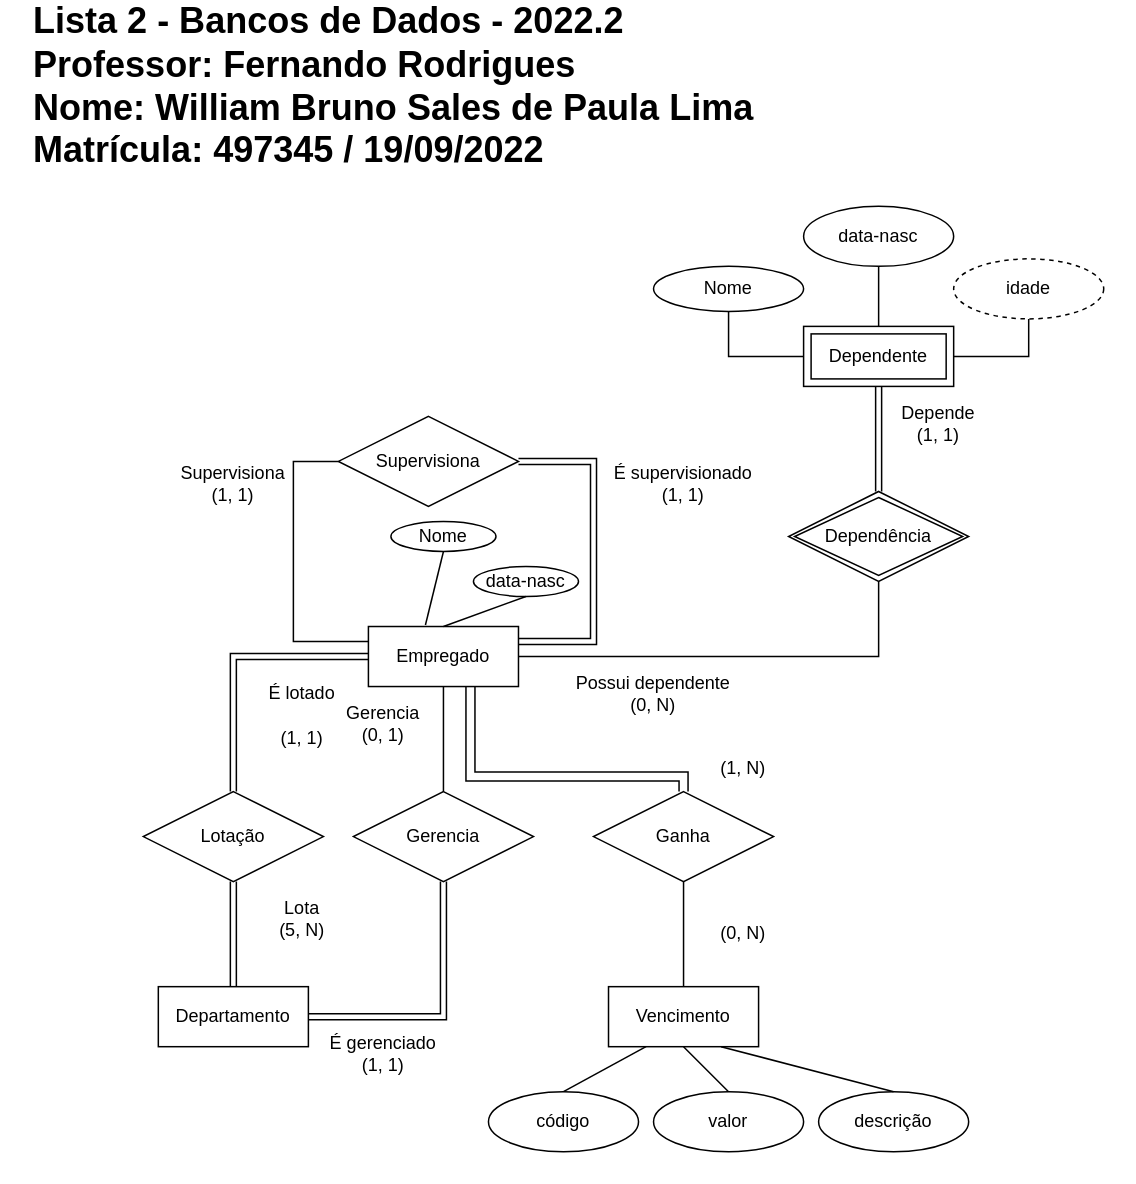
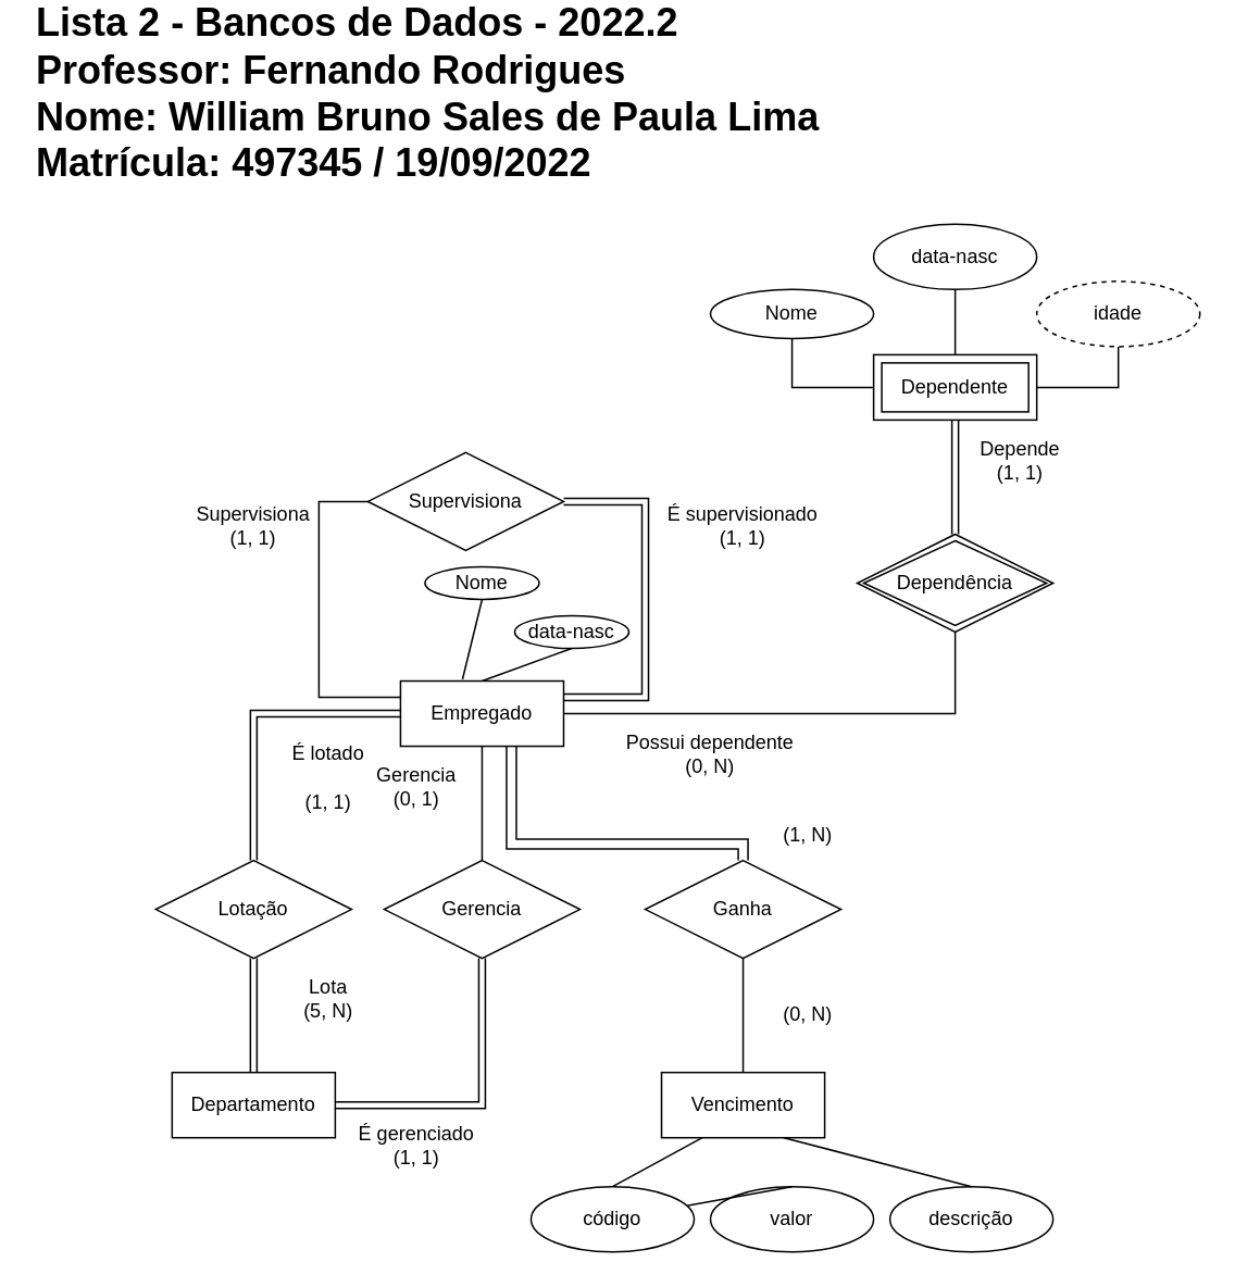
  <mxCell id="0" />
  <mxCell id="1" parent="0" />
  <mxCell id="2" value="" style="shape=link;html=1;rounded=0;entryX=0;entryY=0.5;entryDx=0;entryDy=0;exitX=0.5;exitY=0;exitDx=0;exitDy=0;" edge="1" parent="1" source="3" target="4"><mxGeometry width="100" relative="1" as="geometry"><mxPoint x="155" y="510" as="sourcePoint" /><mxPoint x="269" y="420" as="targetPoint" /><Array as="points"><mxPoint x="155" y="420" /></Array></mxGeometry></mxCell>
  <mxCell id="3" value="Lotação" style="shape=rhombus;perimeter=rhombusPerimeter;whiteSpace=wrap;html=1;align=center;" vertex="1" parent="1"><mxGeometry x="95" y="510" width="120" height="60" as="geometry" /></mxCell>
  <mxCell id="4" value="Empregado" style="whiteSpace=wrap;html=1;align=center;" vertex="1" parent="1"><mxGeometry x="245" y="400" width="100" height="40" as="geometry" /></mxCell>
  <mxCell id="5" value="Departamento" style="whiteSpace=wrap;html=1;align=center;" vertex="1" parent="1"><mxGeometry x="105" y="640" width="100" height="40" as="geometry" /></mxCell>
  <mxCell id="6" value="" style="shape=link;html=1;rounded=0;exitX=0.5;exitY=1;exitDx=0;exitDy=0;entryX=0.5;entryY=0;entryDx=0;entryDy=0;" edge="1" parent="1" source="3" target="5"><mxGeometry width="100" relative="1" as="geometry"><mxPoint x="435" y="510" as="sourcePoint" /><mxPoint x="535" y="510" as="targetPoint" /></mxGeometry></mxCell>
  <mxCell id="7" value="Gerencia" style="shape=rhombus;perimeter=rhombusPerimeter;whiteSpace=wrap;html=1;align=center;" vertex="1" parent="1"><mxGeometry x="235" y="510" width="120" height="60" as="geometry" /></mxCell>
  <mxCell id="8" value="" style="endArrow=none;html=1;rounded=0;exitX=0.5;exitY=1;exitDx=0;exitDy=0;entryX=0.5;entryY=0;entryDx=0;entryDy=0;" edge="1" parent="1" source="4" target="7"><mxGeometry relative="1" as="geometry"><mxPoint x="375" y="580" as="sourcePoint" /><mxPoint x="535" y="580" as="targetPoint" /></mxGeometry></mxCell>
  <mxCell id="9" value="" style="shape=link;html=1;rounded=0;exitX=1;exitY=0.5;exitDx=0;exitDy=0;entryX=0.5;entryY=1;entryDx=0;entryDy=0;" edge="1" parent="1" source="5" target="7"><mxGeometry width="100" relative="1" as="geometry"><mxPoint x="405" y="580" as="sourcePoint" /><mxPoint x="505" y="580" as="targetPoint" /><Array as="points"><mxPoint x="295" y="660" /></Array></mxGeometry></mxCell>
  <mxCell id="10" value="É lotado" style="text;html=1;strokeColor=none;fillColor=none;align=center;verticalAlign=middle;whiteSpace=wrap;rounded=0;" vertex="1" parent="1"><mxGeometry x="171" y="430" width="60" height="30" as="geometry" /></mxCell>
  <mxCell id="11" value="(1, 1)" style="text;html=1;strokeColor=none;fillColor=none;align=center;verticalAlign=middle;whiteSpace=wrap;rounded=0;" vertex="1" parent="1"><mxGeometry x="171" y="460" width="60" height="30" as="geometry" /></mxCell>
  <mxCell id="12" value="Lota&lt;br&gt;(5, N)" style="text;html=1;strokeColor=none;fillColor=none;align=center;verticalAlign=middle;whiteSpace=wrap;rounded=0;" vertex="1" parent="1"><mxGeometry x="171" y="580" width="60" height="30" as="geometry" /></mxCell>
  <mxCell id="13" value="É gerenciado&lt;br&gt;(1, 1)" style="text;html=1;strokeColor=none;fillColor=none;align=center;verticalAlign=middle;whiteSpace=wrap;rounded=0;" vertex="1" parent="1"><mxGeometry x="215" y="670" width="80" height="30" as="geometry" /></mxCell>
  <mxCell id="14" value="Gerencia&lt;br&gt;(0, 1)" style="text;html=1;strokeColor=none;fillColor=none;align=center;verticalAlign=middle;whiteSpace=wrap;rounded=0;" vertex="1" parent="1"><mxGeometry x="225" y="450" width="60" height="30" as="geometry" /></mxCell>
  <mxCell id="15" value="Supervisiona" style="shape=rhombus;perimeter=rhombusPerimeter;whiteSpace=wrap;html=1;align=center;" vertex="1" parent="1"><mxGeometry x="225" y="260" width="120" height="60" as="geometry" /></mxCell>
  <mxCell id="16" value="" style="endArrow=none;html=1;rounded=0;entryX=0;entryY=0.25;entryDx=0;entryDy=0;exitX=0;exitY=0.5;exitDx=0;exitDy=0;" edge="1" parent="1" source="15" target="4"><mxGeometry relative="1" as="geometry"><mxPoint x="345" y="340" as="sourcePoint" /><mxPoint x="505" y="340" as="targetPoint" /><Array as="points"><mxPoint x="195" y="290" /><mxPoint x="195" y="410" /></Array></mxGeometry></mxCell>
  <mxCell id="17" value="É supervisionado&lt;br&gt;(1, 1)" style="text;html=1;strokeColor=none;fillColor=none;align=center;verticalAlign=middle;whiteSpace=wrap;rounded=0;" vertex="1" parent="1"><mxGeometry x="405" y="290" width="100" height="30" as="geometry" /></mxCell>
  <mxCell id="18" value="Supervisiona&lt;br&gt;(1, 1)" style="text;html=1;strokeColor=none;fillColor=none;align=center;verticalAlign=middle;whiteSpace=wrap;rounded=0;" vertex="1" parent="1"><mxGeometry x="115" y="290" width="80" height="30" as="geometry" /></mxCell>
  <mxCell id="19" value="" style="shape=link;html=1;rounded=0;exitX=1;exitY=0.25;exitDx=0;exitDy=0;entryX=1;entryY=0.5;entryDx=0;entryDy=0;" edge="1" parent="1" source="4" target="15"><mxGeometry width="100" relative="1" as="geometry"><mxPoint x="375" y="320" as="sourcePoint" /><mxPoint x="475" y="320" as="targetPoint" /><Array as="points"><mxPoint x="395" y="410" /><mxPoint x="395" y="340" /><mxPoint x="395" y="290" /></Array></mxGeometry></mxCell>
  <mxCell id="20" value="Nome" style="ellipse;whiteSpace=wrap;html=1;align=center;" vertex="1" parent="1"><mxGeometry x="260" y="330" width="70" height="20" as="geometry" /></mxCell>
  <mxCell id="21" value="data-nasc" style="ellipse;whiteSpace=wrap;html=1;align=center;" vertex="1" parent="1"><mxGeometry x="315" y="360" width="70" height="20" as="geometry" /></mxCell>
  <mxCell id="22" value="" style="endArrow=none;html=1;rounded=0;exitX=0.5;exitY=1;exitDx=0;exitDy=0;entryX=0.5;entryY=0;entryDx=0;entryDy=0;" edge="1" parent="1" source="21" target="4"><mxGeometry relative="1" as="geometry"><mxPoint x="345" y="520" as="sourcePoint" /><mxPoint x="505" y="520" as="targetPoint" /></mxGeometry></mxCell>
  <mxCell id="23" value="" style="endArrow=none;html=1;rounded=0;exitX=0.5;exitY=1;exitDx=0;exitDy=0;entryX=0.38;entryY=-0.025;entryDx=0;entryDy=0;entryPerimeter=0;" edge="1" parent="1" source="20" target="4"><mxGeometry relative="1" as="geometry"><mxPoint x="345" y="520" as="sourcePoint" /><mxPoint x="505" y="520" as="targetPoint" /></mxGeometry></mxCell>
  <mxCell id="24" value="Dependência" style="shape=rhombus;double=1;perimeter=rhombusPerimeter;whiteSpace=wrap;html=1;align=center;" vertex="1" parent="1"><mxGeometry x="525" y="310" width="120" height="60" as="geometry" /></mxCell>
  <mxCell id="25" value="" style="endArrow=none;html=1;rounded=0;entryX=0.5;entryY=1;entryDx=0;entryDy=0;" edge="1" parent="1" target="24"><mxGeometry relative="1" as="geometry"><mxPoint x="345" y="420" as="sourcePoint" /><mxPoint x="505" y="420" as="targetPoint" /><Array as="points"><mxPoint x="585" y="420" /></Array></mxGeometry></mxCell>
  <mxCell id="26" value="Dependente" style="shape=ext;margin=3;double=1;whiteSpace=wrap;html=1;align=center;" vertex="1" parent="1"><mxGeometry x="535" y="200" width="100" height="40" as="geometry" /></mxCell>
  <mxCell id="27" value="" style="shape=link;html=1;rounded=0;entryX=0.5;entryY=1;entryDx=0;entryDy=0;exitX=0.5;exitY=0;exitDx=0;exitDy=0;" edge="1" parent="1" source="24" target="26"><mxGeometry width="100" relative="1" as="geometry"><mxPoint x="375" y="320" as="sourcePoint" /><mxPoint x="475" y="320" as="targetPoint" /></mxGeometry></mxCell>
  <mxCell id="28" value="Possui dependente&lt;br&gt;(0, N)" style="text;html=1;strokeColor=none;fillColor=none;align=center;verticalAlign=middle;whiteSpace=wrap;rounded=0;" vertex="1" parent="1"><mxGeometry x="375" y="430" width="120" height="30" as="geometry" /></mxCell>
  <mxCell id="29" value="Depende&lt;br&gt;(1, 1)" style="text;html=1;strokeColor=none;fillColor=none;align=center;verticalAlign=middle;whiteSpace=wrap;rounded=0;" vertex="1" parent="1"><mxGeometry x="595" y="250" width="60" height="30" as="geometry" /></mxCell>
  <mxCell id="30" value="Nome" style="ellipse;whiteSpace=wrap;html=1;align=center;" vertex="1" parent="1"><mxGeometry x="435" y="160" width="100" height="30" as="geometry" /></mxCell>
  <mxCell id="31" value="data-nasc" style="ellipse;whiteSpace=wrap;html=1;align=center;" vertex="1" parent="1"><mxGeometry x="535" y="120" width="100" height="40" as="geometry" /></mxCell>
  <mxCell id="32" value="idade" style="ellipse;whiteSpace=wrap;html=1;align=center;dashed=1;" vertex="1" parent="1"><mxGeometry x="635" y="155" width="100" height="40" as="geometry" /></mxCell>
  <mxCell id="33" value="" style="endArrow=none;html=1;rounded=0;entryX=0;entryY=0.5;entryDx=0;entryDy=0;exitX=0.5;exitY=1;exitDx=0;exitDy=0;" edge="1" parent="1" source="30" target="26"><mxGeometry relative="1" as="geometry"><mxPoint x="475" y="180" as="sourcePoint" /><mxPoint x="505" y="100" as="targetPoint" /><Array as="points"><mxPoint x="485" y="220" /></Array></mxGeometry></mxCell>
  <mxCell id="34" value="" style="endArrow=none;html=1;rounded=0;entryX=0.5;entryY=0;entryDx=0;entryDy=0;exitX=0.5;exitY=1;exitDx=0;exitDy=0;" edge="1" parent="1" source="31" target="26"><mxGeometry relative="1" as="geometry"><mxPoint x="345" y="100" as="sourcePoint" /><mxPoint x="505" y="100" as="targetPoint" /></mxGeometry></mxCell>
  <mxCell id="35" value="" style="endArrow=none;html=1;rounded=0;exitX=1;exitY=0.5;exitDx=0;exitDy=0;entryX=0.5;entryY=1;entryDx=0;entryDy=0;" edge="1" parent="1" source="26" target="32"><mxGeometry relative="1" as="geometry"><mxPoint x="345" y="100" as="sourcePoint" /><mxPoint x="505" y="100" as="targetPoint" /><Array as="points"><mxPoint x="685" y="220" /></Array></mxGeometry></mxCell>
  <mxCell id="36" value="Ganha" style="shape=rhombus;perimeter=rhombusPerimeter;whiteSpace=wrap;html=1;align=center;" vertex="1" parent="1"><mxGeometry x="395" y="510" width="120" height="60" as="geometry" /></mxCell>
  <mxCell id="37" value="" style="shape=link;html=1;rounded=0;exitX=0.68;exitY=1;exitDx=0;exitDy=0;exitPerimeter=0;width=6;entryX=0.5;entryY=0;entryDx=0;entryDy=0;" edge="1" parent="1" source="4" target="36"><mxGeometry width="100" relative="1" as="geometry"><mxPoint x="375" y="500" as="sourcePoint" /><mxPoint x="425" y="530" as="targetPoint" /><Array as="points"><mxPoint x="313" y="500" /><mxPoint x="455" y="500" /></Array></mxGeometry></mxCell>
  <mxCell id="38" value="Vencimento" style="whiteSpace=wrap;html=1;align=center;" vertex="1" parent="1"><mxGeometry x="405" y="640" width="100" height="40" as="geometry" /></mxCell>
  <mxCell id="39" value="código" style="ellipse;whiteSpace=wrap;html=1;align=center;" vertex="1" parent="1"><mxGeometry x="325" y="710" width="100" height="40" as="geometry" /></mxCell>
  <mxCell id="40" value="valor" style="ellipse;whiteSpace=wrap;html=1;align=center;" vertex="1" parent="1"><mxGeometry x="435" y="710" width="100" height="40" as="geometry" /></mxCell>
  <mxCell id="41" value="descrição" style="ellipse;whiteSpace=wrap;html=1;align=center;" vertex="1" parent="1"><mxGeometry x="545" y="710" width="100" height="40" as="geometry" /></mxCell>
  <mxCell id="42" value="" style="endArrow=none;html=1;rounded=0;exitX=0.5;exitY=0;exitDx=0;exitDy=0;entryX=0.25;entryY=1;entryDx=0;entryDy=0;" edge="1" parent="1" source="39" target="38"><mxGeometry relative="1" as="geometry"><mxPoint x="345" y="500" as="sourcePoint" /><mxPoint x="505" y="500" as="targetPoint" /></mxGeometry></mxCell>
- <mxCell id="43" value="" style="endArrow=none;html=1;rounded=0;exitX=0.5;exitY=0;exitDx=0;exitDy=0;entryX=0.5;entryY=1;entryDx=0;entryDy=0;" edge="1" parent="1" source="40" target="38"><mxGeometry relative="1" as="geometry"><mxPoint x="345" y="500" as="sourcePoint" /><mxPoint x="505" y="500" as="targetPoint" /></mxGeometry></mxCell>
+ <mxCell id="43" value="" style="endArrow=none;html=1;rounded=0;exitX=0.5;exitY=0;exitDx=0;exitDy=0;" edge="1" parent="1" source="40" target="39"><mxGeometry relative="1" as="geometry"><mxPoint x="345" y="500" as="sourcePoint" /><mxPoint x="505" y="500" as="targetPoint" /></mxGeometry></mxCell>
  <mxCell id="44" value="" style="endArrow=none;html=1;rounded=0;exitX=0.5;exitY=0;exitDx=0;exitDy=0;entryX=0.75;entryY=1;entryDx=0;entryDy=0;" edge="1" parent="1" source="41" target="38"><mxGeometry relative="1" as="geometry"><mxPoint x="345" y="500" as="sourcePoint" /><mxPoint x="505" y="500" as="targetPoint" /></mxGeometry></mxCell>
  <mxCell id="45" value="" style="endArrow=none;html=1;rounded=0;exitX=0.5;exitY=0;exitDx=0;exitDy=0;entryX=0.5;entryY=1;entryDx=0;entryDy=0;" edge="1" parent="1" source="38" target="36"><mxGeometry relative="1" as="geometry"><mxPoint x="345" y="500" as="sourcePoint" /><mxPoint x="505" y="500" as="targetPoint" /></mxGeometry></mxCell>
  <mxCell id="46" value="(1, N)" style="text;html=1;strokeColor=none;fillColor=none;align=center;verticalAlign=middle;whiteSpace=wrap;rounded=0;" vertex="1" parent="1"><mxGeometry x="465" y="480" width="60" height="30" as="geometry" /></mxCell>
  <mxCell id="47" value="(0, N)" style="text;html=1;strokeColor=none;fillColor=none;align=center;verticalAlign=middle;whiteSpace=wrap;rounded=0;" vertex="1" parent="1"><mxGeometry x="465" y="590" width="60" height="30" as="geometry" /></mxCell>
  <mxCell id="48" value="&lt;div style=&quot;&quot;&gt;&lt;span style=&quot;background-color: initial;&quot;&gt;Lista 2 - Bancos de Dados - 2022.2&lt;/span&gt;&lt;/div&gt;&lt;div style=&quot;&quot;&gt;&lt;span style=&quot;background-color: initial;&quot;&gt;Professor: Fernando Rodrigues&lt;/span&gt;&lt;/div&gt;&lt;div style=&quot;&quot;&gt;&lt;span style=&quot;background-color: initial;&quot;&gt;Nome: William Bruno Sales de Paula Lima&lt;/span&gt;&lt;/div&gt;&lt;div style=&quot;&quot;&gt;&lt;span style=&quot;background-color: initial;&quot;&gt;Matrícula: 497345 / 19/09/2022&lt;/span&gt;&lt;/div&gt;" style="text;strokeColor=none;fillColor=none;html=1;fontSize=24;fontStyle=1;verticalAlign=middle;align=left;" vertex="1" parent="1"><mxGeometry x="20" y="20" width="530" height="40" as="geometry" /></mxCell>
